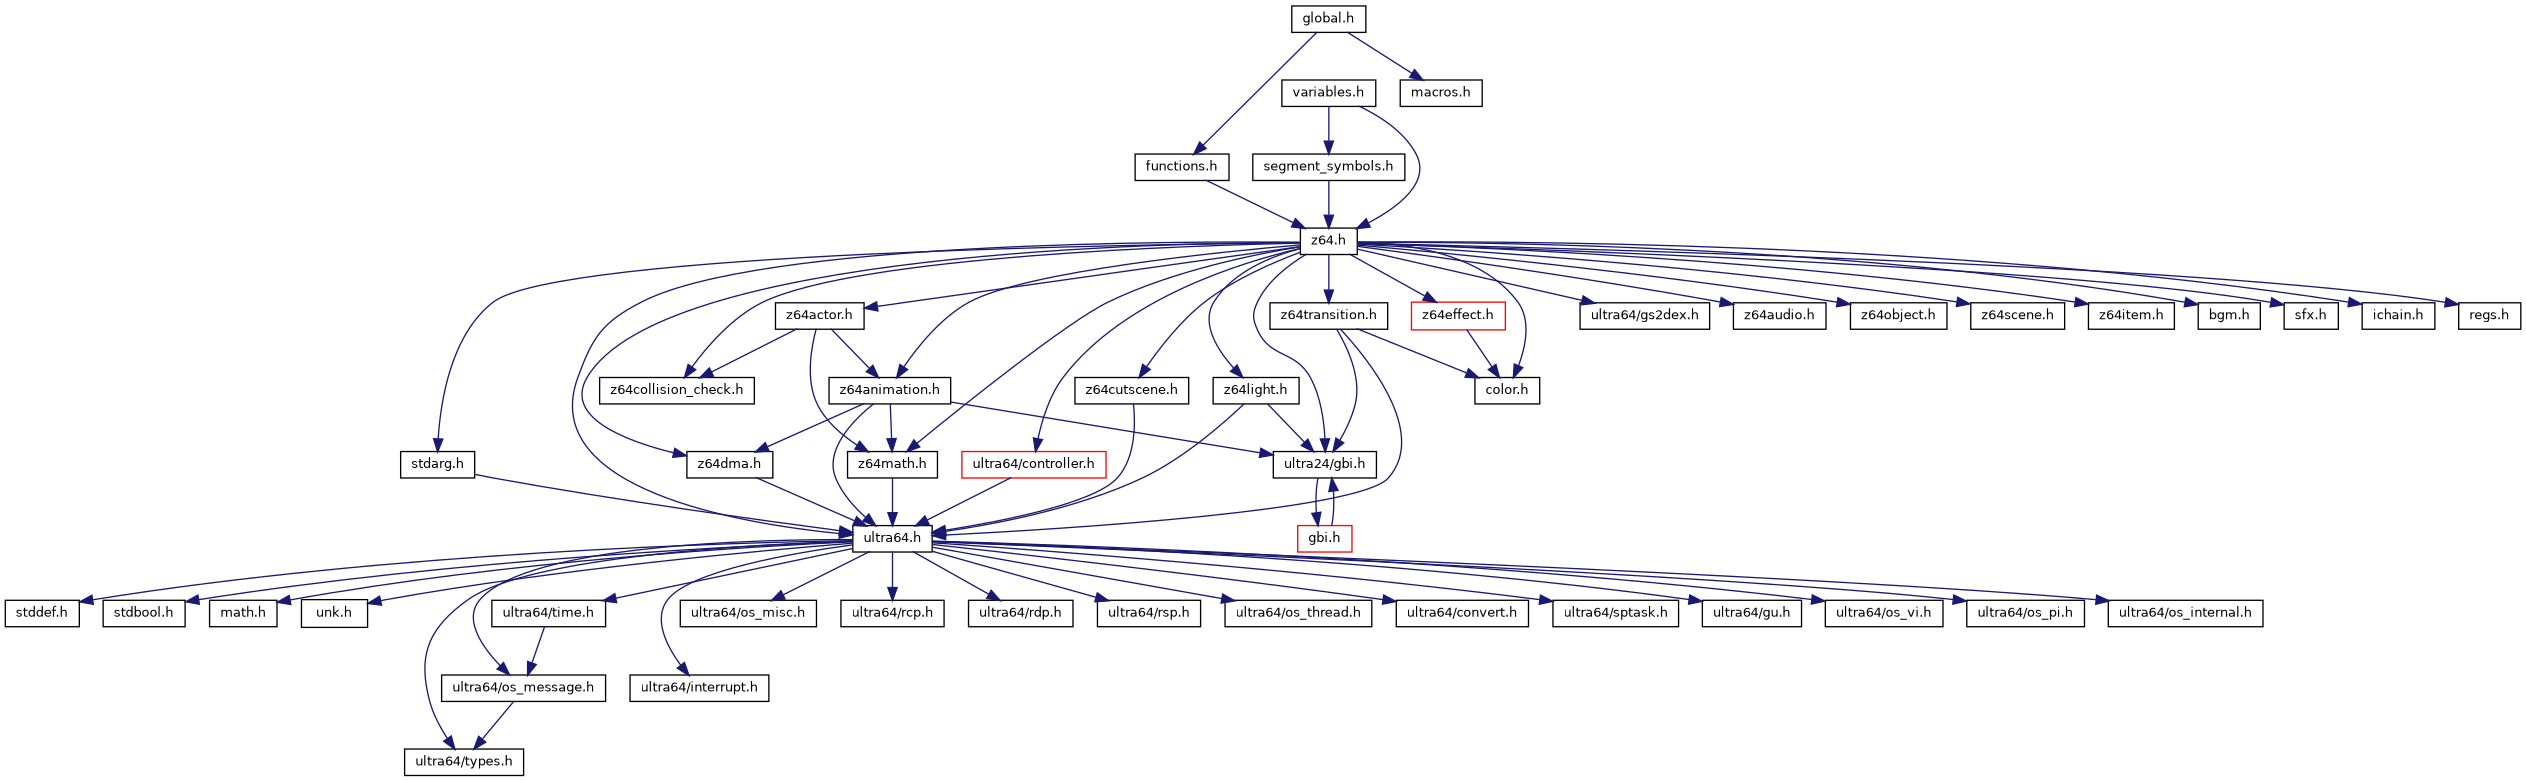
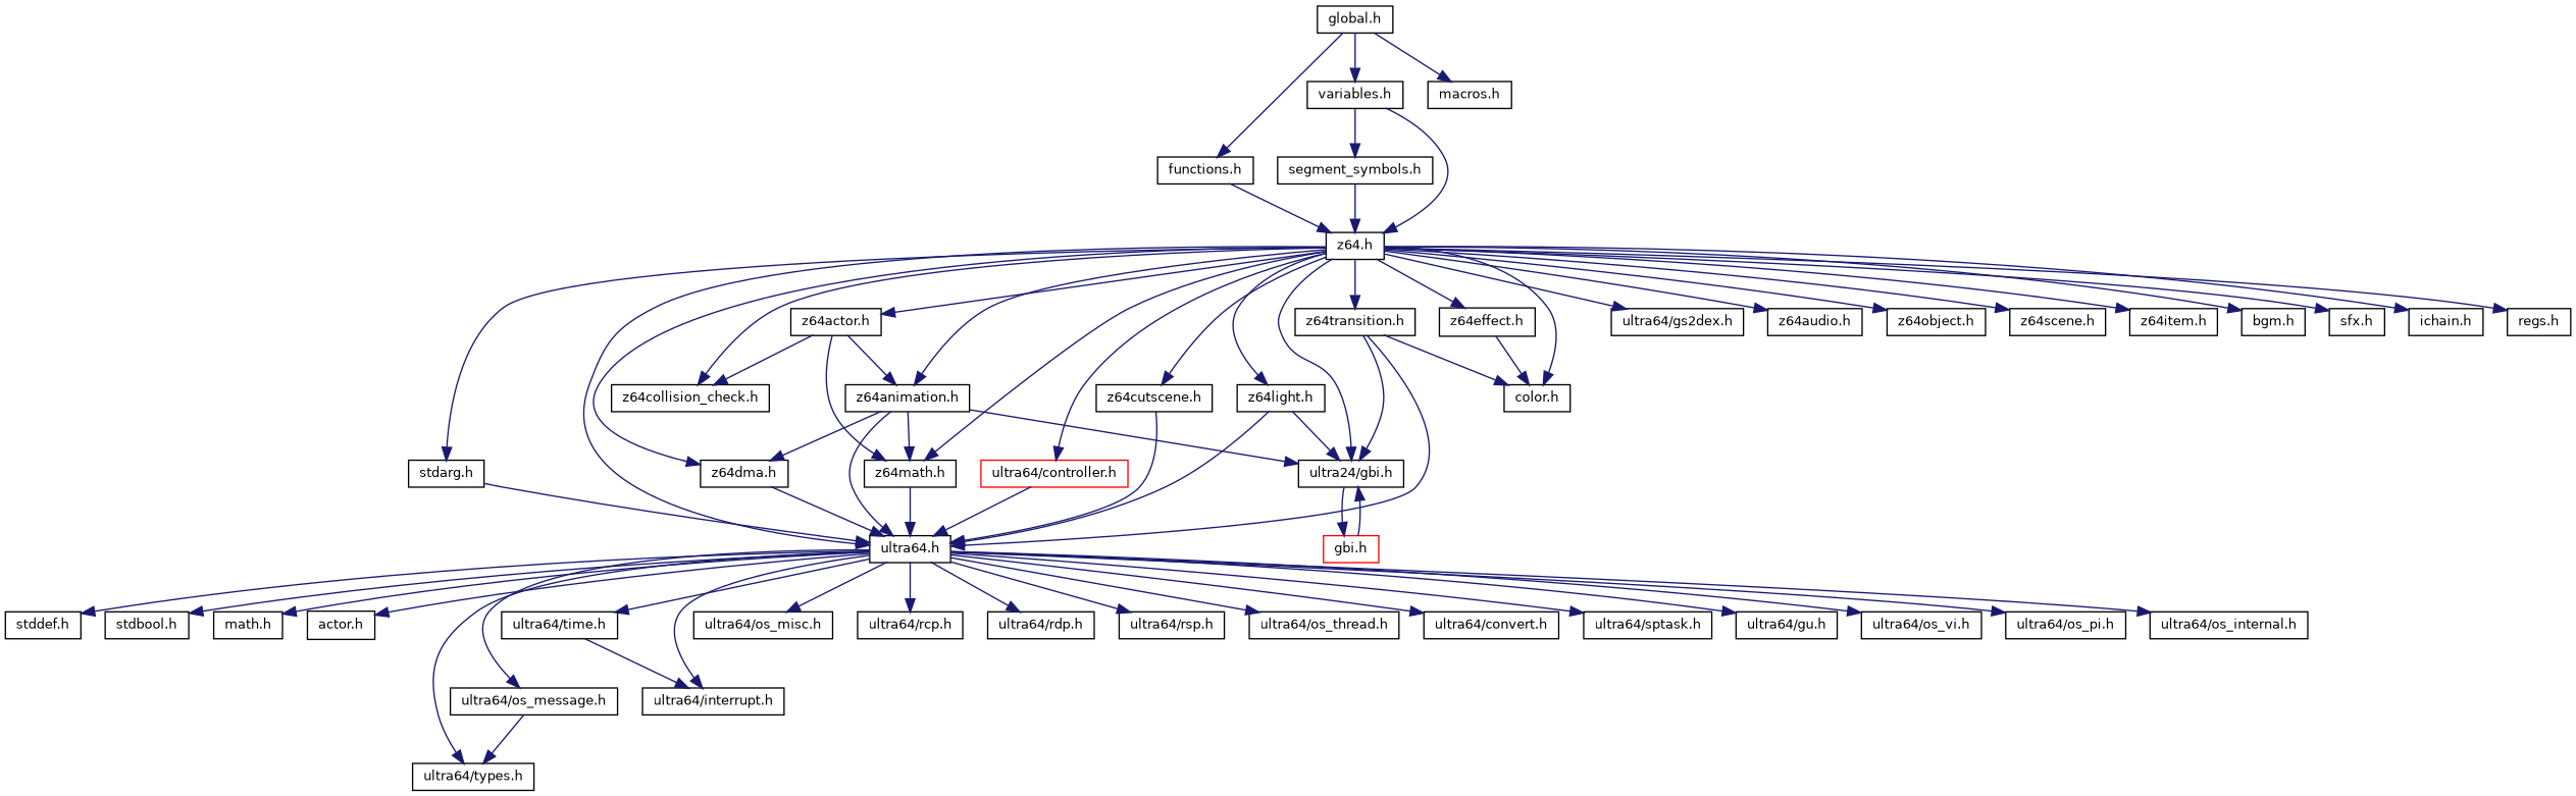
  digraph {
    node [color=black fillcolor=white fontname=Helvetica fontsize=10 shape=record style=filled]
    edge [color=midnightblue fontname=Helvetica fontsize=10 labelfontname=Helvetica labelfontsize=10 style=solid]
    n1 [height=0.2 label="ultra64.h" width=0.4]
    n2 [height=0.2 label="stddef.h" width=0.4]
    n3 [height=0.2 label="stdbool.h" width=0.4]
    n4 [height=0.2 label="math.h" width=0.4]
-   n5 [height=0.2 label="unk.h" width=0.4]
+   n5 [height=0.2 label="actor.h" width=0.4]
    n6 [height=0.2 label="ultra64/types.h" width=0.4]
    n7 [height=0.2 label="ultra64/interrupt.h" width=0.4]
    n8 [height=0.2 label="ultra64/os_misc.h" width=0.4]
    n9 [height=0.2 label="ultra64/rcp.h" width=0.4]
    n10 [height=0.2 label="ultra64/rdp.h" width=0.4]
    n11 [height=0.2 label="ultra64/rsp.h" width=0.4]
    n12 [height=0.2 label="ultra64/os_thread.h" width=0.4]
    n13 [height=0.2 label="ultra64/convert.h" width=0.4]
    n14 [height=0.2 label="ultra64/time.h" width=0.4]
    n15 [height=0.2 label="ultra64/os_message.h" width=0.4]
    n16 [height=0.2 label="ultra64/sptask.h" width=0.4]
    n17 [height=0.2 label="ultra64/gu.h" width=0.4]
    n18 [height=0.2 label="ultra64/os_vi.h" width=0.4]
    n19 [height=0.2 label="ultra64/os_pi.h" width=0.4]
    n20 [height=0.2 label="ultra64/os_internal.h" width=0.4]
    n21 [height=0.2 label="global.h" width=0.4]
    n22 [height=0.2 label="functions.h" width=0.4]
    n23 [height=0.2 label="variables.h" width=0.4]
    n24 [height=0.2 label="macros.h" width=0.4]
    n25 [height=0.2 label="z64.h" width=0.4]
    n26 [height=0.2 label="segment_symbols.h" width=0.4]
    n27 [height=0.2 label="ultra24/gbi.h" width=0.4]
    n28 [height=0.2 label="ultra64/gs2dex.h" width=0.4]
    n29 [color=red height=0.2 label="ultra64/controller.h" width=0.4]
    n30 [height=0.2 label="z64light.h" width=0.4]
    n31 [height=0.2 label="z64actor.h" width=0.4]
    n32 [height=0.2 label="z64animation.h" width=0.4]
    n33 [height=0.2 label="z64dma.h" width=0.4]
    n34 [height=0.2 label="z64math.h" width=0.4]
    n35 [height=0.2 label="z64collision_check.h" width=0.4]
    n36 [height=0.2 label="z64audio.h" width=0.4]
    n37 [height=0.2 label="z64object.h" width=0.4]
    n38 [height=0.2 label="z64cutscene.h" width=0.4]
    n39 [height=0.2 label="z64scene.h" width=0.4]
-   n40 [color=red height=0.2 label="z64effect.h" width=0.4]
+   n40 [height=0.2 label="z64effect.h" width=0.4]
    n41 [height=0.2 label="color.h" width=0.4]
    n42 [height=0.2 label="z64item.h" width=0.4]
    n43 [height=0.2 label="z64transition.h" width=0.4]
    n44 [height=0.2 label="bgm.h" width=0.4]
    n45 [height=0.2 label="sfx.h" width=0.4]
    n46 [height=0.2 label="ichain.h" width=0.4]
    n47 [height=0.2 label="stdarg.h" width=0.4]
    n48 [height=0.2 label="regs.h" width=0.4]
    n49 [color=red height=0.2 label="gbi.h" width=0.4]
    n1 -> n2
    n1 -> n3
    n1 -> n4
    n1 -> n5
    n1 -> n6
    n1 -> n7
    n1 -> n8
    n1 -> n9
    n1 -> n10
    n1 -> n11
    n1 -> n12
    n1 -> n13
    n1 -> n14
    n1 -> n15
    n1 -> n16
    n1 -> n17
    n1 -> n18
    n1 -> n19
    n1 -> n20
-   n14 -> n15
+   n14 -> n7
    n15 -> n6
    n21 -> n22
+   n21 -> n23
    n21 -> n24
    n22 -> n25
    n23 -> n25
    n23 -> n26
    n25 -> n1
    n25 -> n27
    n25 -> n28
    n25 -> n29
    n25 -> n30
    n25 -> n31
    n25 -> n32
    n25 -> n33
    n25 -> n34
    n25 -> n35
    n25 -> n36
    n25 -> n37
    n25 -> n38
    n25 -> n39
    n25 -> n40
    n25 -> n41
    n25 -> n42
    n25 -> n43
    n25 -> n44
    n25 -> n45
    n25 -> n46
    n25 -> n47
    n25 -> n48
    n26 -> n25
    n27 -> n49
    n29 -> n1
    n30 -> n1
    n30 -> n27
    n31 -> n32
    n31 -> n34
    n31 -> n35
    n32 -> n1
    n32 -> n27
    n32 -> n33
    n32 -> n34
    n33 -> n1
    n34 -> n1
    n38 -> n1
    n40 -> n41
    n43 -> n1
    n43 -> n27
    n43 -> n41
    n47 -> n1
    n49 -> n27
  }
